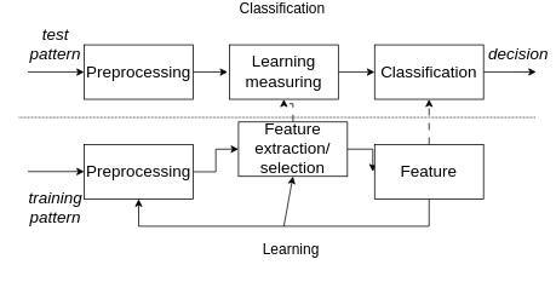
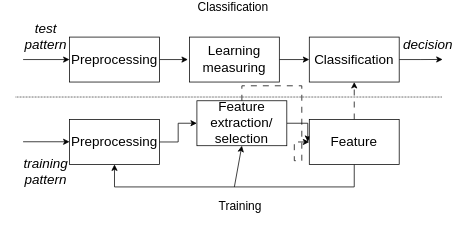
  <mxCell id="0" />
  <mxCell id="1" parent="0" />
  <mxCell id="2" style="edgeStyle=orthogonalEdgeStyle;rounded=0;orthogonalLoop=1;jettySize=auto;html=1;exitX=1;exitY=0.5;exitDx=0;exitDy=0;" parent="1" source="3" edge="1"><mxGeometry relative="1" as="geometry"><mxPoint x="250" y="50.143" as="targetPoint" /></mxGeometry></mxCell>
  <mxCell id="3" value="&lt;font style=&quot;font-size: 18px;&quot;&gt;Preprocessing&lt;/font&gt;" style="rounded=0;whiteSpace=wrap;html=1;" parent="1" vertex="1"><mxGeometry x="92" y="20" width="120" height="60" as="geometry" /></mxCell>
  <mxCell id="4" style="edgeStyle=orthogonalEdgeStyle;rounded=0;orthogonalLoop=1;jettySize=auto;html=1;exitX=1;exitY=0.5;exitDx=0;exitDy=0;entryX=0;entryY=0.5;entryDx=0;entryDy=0;" parent="1" source="5" target="7" edge="1"><mxGeometry relative="1" as="geometry" /></mxCell>
  <mxCell id="5" value="&lt;font style=&quot;font-size: 18px;&quot;&gt;Learning measuring&lt;/font&gt;" style="rounded=0;whiteSpace=wrap;html=1;" parent="1" vertex="1"><mxGeometry x="252" y="20" width="120" height="60" as="geometry" /></mxCell>
  <mxCell id="6" value="&lt;i&gt;&lt;font style=&quot;font-size: 18px;&quot;&gt;decision&lt;/font&gt;&lt;/i&gt;" style="edgeStyle=orthogonalEdgeStyle;rounded=0;orthogonalLoop=1;jettySize=auto;html=1;exitX=1;exitY=0.5;exitDx=0;exitDy=0;" parent="1" source="7" edge="1"><mxGeometry x="0.328" y="20" relative="1" as="geometry"><mxPoint x="590" y="49.857" as="targetPoint" /><mxPoint as="offset" /></mxGeometry></mxCell>
  <mxCell id="7" value="&lt;font style=&quot;font-size: 18px;&quot;&gt;Classification&lt;/font&gt;" style="rounded=0;whiteSpace=wrap;html=1;" parent="1" vertex="1"><mxGeometry x="412" y="20" width="120" height="60" as="geometry" /></mxCell>
  <mxCell id="8" style="edgeStyle=orthogonalEdgeStyle;rounded=0;orthogonalLoop=1;jettySize=auto;html=1;exitX=1;exitY=0.5;exitDx=0;exitDy=0;entryX=0;entryY=0.5;entryDx=0;entryDy=0;" parent="1" source="9" target="12" edge="1"><mxGeometry relative="1" as="geometry" /></mxCell>
  <mxCell id="9" value="&lt;font style=&quot;font-size: 18px;&quot;&gt;Preprocessing&lt;/font&gt;" style="rounded=0;whiteSpace=wrap;html=1;" parent="1" vertex="1"><mxGeometry x="92" y="130" width="120" height="60" as="geometry" /></mxCell>
  <mxCell id="10" style="edgeStyle=orthogonalEdgeStyle;rounded=0;orthogonalLoop=1;jettySize=auto;html=1;exitX=1;exitY=0.5;exitDx=0;exitDy=0;" parent="1" source="12" edge="1"><mxGeometry relative="1" as="geometry"><mxPoint x="410" y="159.857" as="targetPoint" /></mxGeometry></mxCell>
- <mxCell id="11" style="edgeStyle=orthogonalEdgeStyle;rounded=0;orthogonalLoop=1;jettySize=auto;html=1;exitX=0.5;exitY=0;exitDx=0;exitDy=0;dashed=1;dashPattern=8 8;" parent="1" source="12" target="5" edge="1"><mxGeometry relative="1" as="geometry" /></mxCell>
+ <mxCell id="11" style="edgeStyle=orthogonalEdgeStyle;rounded=0;orthogonalLoop=1;jettySize=auto;html=1;exitX=0.5;exitY=0;exitDx=0;exitDy=0;dashed=1;dashPattern=8 8;" parent="1" source="12" target="15" edge="1"><mxGeometry relative="1" as="geometry" /></mxCell>
  <mxCell id="12" value="&lt;font style=&quot;font-size: 18px;&quot;&gt;Feature extraction/&lt;br&gt;selection&lt;/font&gt;" style="rounded=0;whiteSpace=wrap;html=1;" parent="1" vertex="1"><mxGeometry x="262" y="105" width="120" height="60" as="geometry" /></mxCell>
  <mxCell id="13" style="edgeStyle=orthogonalEdgeStyle;rounded=0;orthogonalLoop=1;jettySize=auto;html=1;exitX=0.5;exitY=0;exitDx=0;exitDy=0;dashed=1;dashPattern=8 8;" parent="1" source="15" target="7" edge="1"><mxGeometry relative="1" as="geometry" /></mxCell>
  <mxCell id="14" style="edgeStyle=orthogonalEdgeStyle;rounded=0;orthogonalLoop=1;jettySize=auto;html=1;exitX=0.5;exitY=1;exitDx=0;exitDy=0;entryX=0.5;entryY=1;entryDx=0;entryDy=0;" parent="1" source="15" target="9" edge="1"><mxGeometry relative="1" as="geometry"><mxPoint x="150" y="280" as="targetPoint" /><Array as="points"><mxPoint x="472" y="220" /><mxPoint x="152" y="220" /></Array></mxGeometry></mxCell>
  <mxCell id="15" value="&lt;font style=&quot;font-size: 18px;&quot;&gt;Feature&lt;/font&gt;" style="rounded=0;whiteSpace=wrap;html=1;" parent="1" vertex="1"><mxGeometry x="412" y="130" width="120" height="60" as="geometry" /></mxCell>
  <mxCell id="16" value="&lt;i style=&quot;font-size: 18px;&quot;&gt;test &lt;br&gt;pattern&lt;/i&gt;" style="endArrow=classic;html=1;rounded=0;" parent="1" target="3" edge="1"><mxGeometry x="-0.032" y="30" width="50" height="50" relative="1" as="geometry"><mxPoint x="30" y="50" as="sourcePoint" /><mxPoint x="300" y="140" as="targetPoint" /><mxPoint as="offset" /></mxGeometry></mxCell>
  <mxCell id="17" value="&lt;i style=&quot;font-size: 18px;&quot;&gt;training &lt;br&gt;pattern&lt;/i&gt;" style="endArrow=classic;html=1;rounded=0;" parent="1" edge="1"><mxGeometry x="-0.032" y="-40" width="50" height="50" relative="1" as="geometry"><mxPoint x="30" y="159.71" as="sourcePoint" /><mxPoint x="92" y="159.71" as="targetPoint" /><mxPoint as="offset" /></mxGeometry></mxCell>
  <mxCell id="18" value="&lt;font style=&quot;font-size: 16px;&quot;&gt;Classification&lt;/font&gt;" style="endArrow=none;html=1;rounded=0;dashed=1;dashPattern=1 1;" parent="1" edge="1"><mxGeometry x="0.018" y="120" width="50" height="50" relative="1" as="geometry"><mxPoint y="100" as="sourcePoint" x="20" /><mxPoint x="590" y="100" as="targetPoint" /><mxPoint as="offset" /></mxGeometry></mxCell>
- <mxCell id="19" value="&lt;font style=&quot;font-size: 16px;&quot;&gt;Learning&lt;/font&gt;" style="text;html=1;align=center;verticalAlign=middle;whiteSpace=wrap;rounded=0;" parent="1" vertex="1"><mxGeometry x="290" y="230" width="60" height="30" as="geometry" /></mxCell>
+ <mxCell id="19" value="&lt;font style=&quot;font-size: 16px;&quot;&gt;Training&lt;/font&gt;" style="text;html=1;align=center;verticalAlign=middle;whiteSpace=wrap;rounded=0;" parent="1" vertex="1"><mxGeometry x="290" y="230" width="60" height="30" as="geometry" /></mxCell>
  <mxCell id="20" value="" style="endArrow=classic;html=1;rounded=0;entryX=0.5;entryY=1;entryDx=0;entryDy=0;" parent="1" target="12" edge="1"><mxGeometry width="50" height="50" relative="1" as="geometry"><mxPoint x="312" y="220" as="sourcePoint" /><mxPoint x="300" y="90" as="targetPoint" /></mxGeometry></mxCell>
